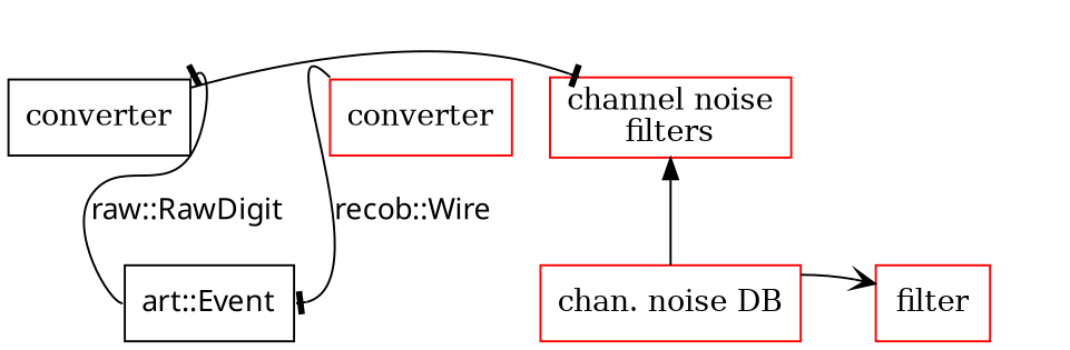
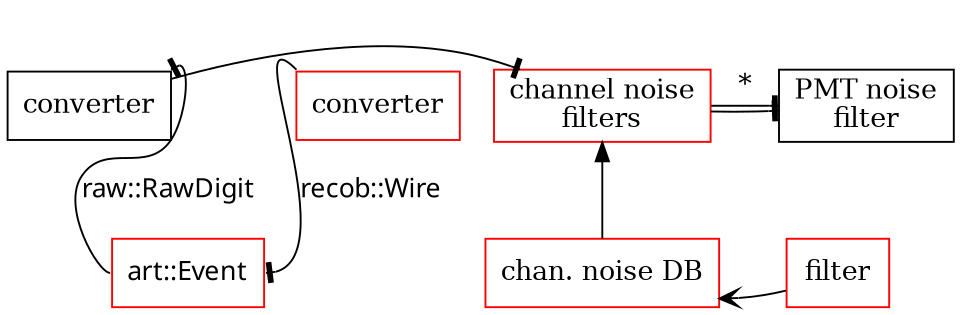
  digraph {
    node [color=red shape=box]
    edge [arrowhead=tee]
    n1 [color=black label=converter]
    n2 [label="channel noise\nfilters"]
+   n3 [color=black label="PMT noise\nfilter"]
    n4 [label=converter]
    n5 [label=filter]
    n6 [label="chan. noise DB"]
-   n7 [color=black fontname=fixed label="art::Event"]
+   n7 [fontname=fixed label="art::Event"]
    subgraph sub_1 {
      rank=same
      n1
      n2
+     n3
      n4
    }
    subgraph sub_2 {
      rank=same
      n5
      n6
    }
    n1 -> n2
+   n2 -> n3
+   n2 -> n3 [label="*"]
    n2 -> n6 [dir=back arrowhead=""]
    n4 -> n7 [fontname=fixed headport=e label="recob::Wire" tailport=nw]
-   n6 -> n5 [arrowhead=vee]
+   n5 -> n6 [arrowhead=vee]
    n7 -> n1 [fontname=fixed headport=ne label="raw::RawDigit" tailport=w]
  }
